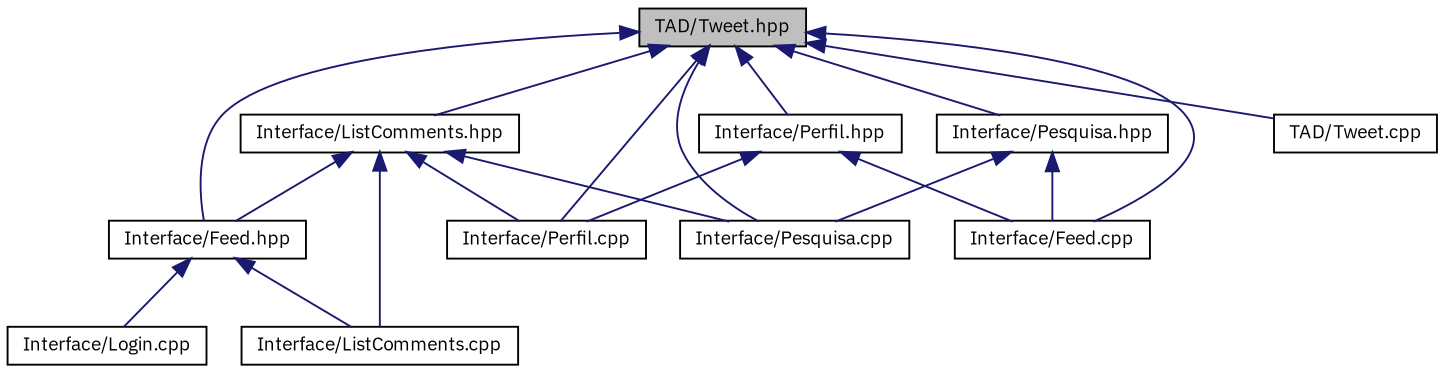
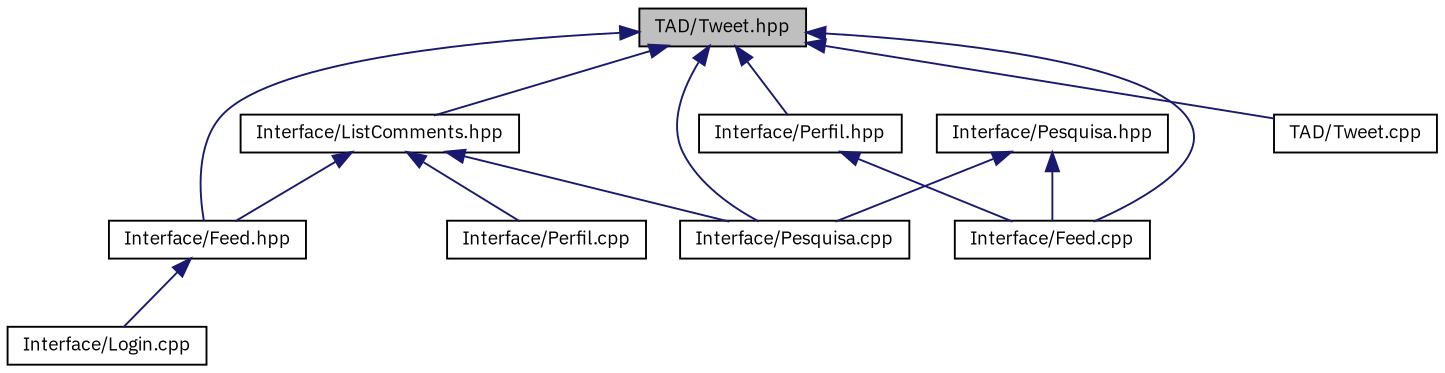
  digraph {
    fontname="IBM Plex Sans"
    node [color=black fillcolor=white fontname="IBM Plex Sans" fontsize=10 shape=record style=filled]
    edge [color=midnightblue dir=back fontname="IBM Plex Sans" fontsize=10 labelfontname=Helvetica labelfontsize=10 style=solid]
    n1 [fillcolor=grey75 fontcolor=black height=0.2 label="TAD/Tweet.hpp" width=0.4]
    n2 [height=0.2 label="Interface/ListComments.hpp" width=0.4]
    n3 [height=0.2 label="Interface/Feed.hpp" width=0.4]
    n4 [height=0.2 label="Interface/Feed.cpp" width=0.4]
    n5 [height=0.2 label="Interface/Perfil.cpp" width=0.4]
    n6 [height=0.2 label="Interface/Pesquisa.cpp" width=0.4]
    n7 [height=0.2 label="Interface/Perfil.hpp" width=0.4]
    n8 [height=0.2 label="Interface/Pesquisa.hpp" width=0.4]
    n9 [height=0.2 label="TAD/Tweet.cpp" width=0.4]
-   n10 [height=0.2 label="Interface/ListComments.cpp" width=0.4]
    n11 [height=0.2 label="Interface/Login.cpp" width=0.4]
    n1 -> n2
    n1 -> n3
    n1 -> n4
-   n1 -> n5
    n1 -> n6
    n1 -> n7
-   n1 -> n8
    n1 -> n9
    n2 -> n3
    n2 -> n5
    n2 -> n6
-   n2 -> n10
-   n3 -> n10
    n3 -> n11
    n7 -> n4
-   n7 -> n5
    n8 -> n4
    n8 -> n6
  }
